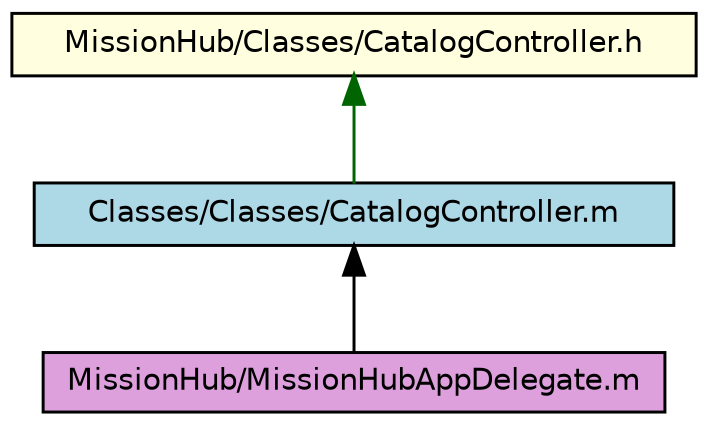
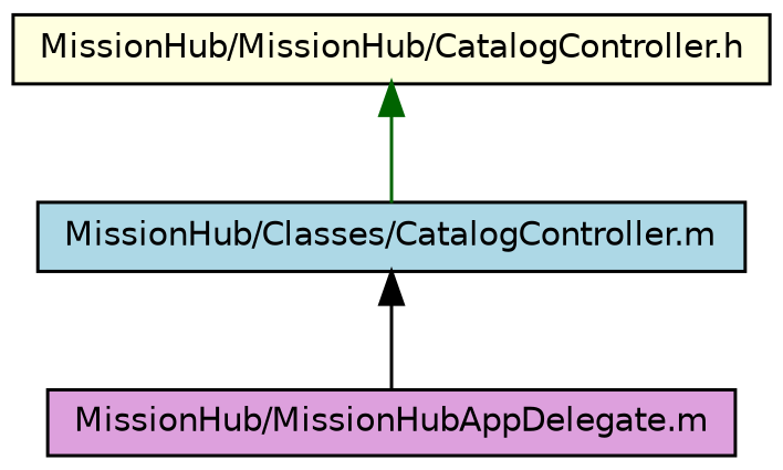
  digraph {
    node [color=black fontname=Helvetica fontsize=10 shape=record style=filled]
    edge [dir=back fontname=Helvetica fontsize=10 labelfontname=Helvetica labelfontsize=10 style=solid]
-   n1 [fillcolor=lightyellow fontcolor=black height=0.2 label="MissionHub/Classes/CatalogController.h" width=0.4]
-   n2 [fillcolor=lightblue height=0.2 label="Classes/Classes/CatalogController.m" width=0.4]
+   n1 [fillcolor=lightyellow fontcolor=black height=0.2 label="MissionHub/MissionHub/CatalogController.h" width=0.4]
+   n2 [fillcolor=lightblue height=0.2 label="MissionHub/Classes/CatalogController.m" width=0.4]
    n3 [fillcolor=plum height=0.2 label="MissionHub/MissionHubAppDelegate.m" width=0.4]
    n1 -> n2 [color=darkgreen]
    n2 -> n3 [color=black]
  }
